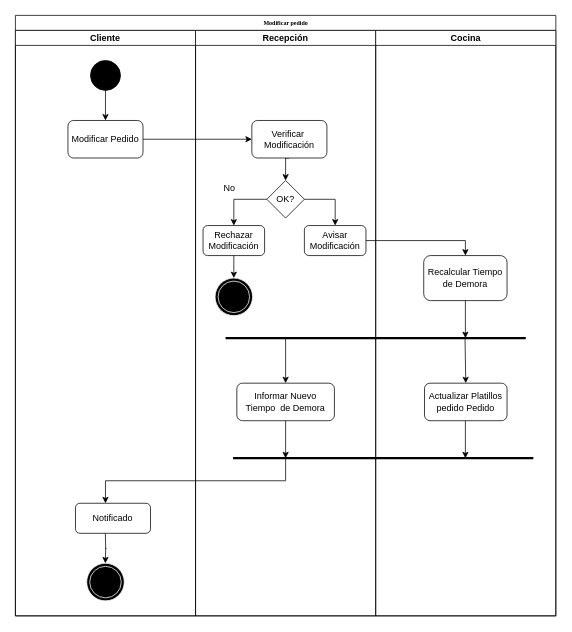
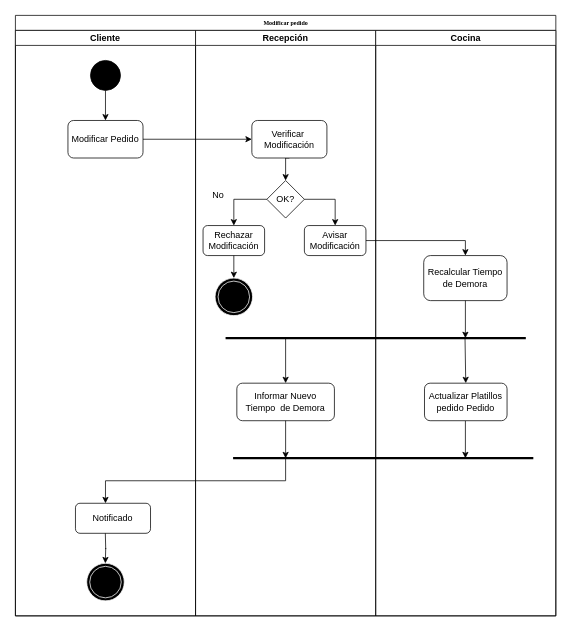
  <mxCell id="0" />
  <mxCell id="1" parent="0" />
  <mxCell id="2" value="Modificar pedido" style="swimlane;html=1;childLayout=stackLayout;startSize=20;rounded=0;shadow=0;labelBackgroundColor=none;strokeWidth=1;fontFamily=Verdana;fontSize=8;align=center;" parent="1" vertex="1"><mxGeometry x="20" y="20" width="720" height="800" as="geometry" /></mxCell>
  <mxCell id="3" value="Cliente" style="swimlane;startSize=20;" parent="2" vertex="1"><mxGeometry y="20" width="240" height="780" as="geometry" /></mxCell>
  <mxCell id="4" style="edgeStyle=orthogonalEdgeStyle;rounded=0;orthogonalLoop=1;jettySize=auto;html=1;exitX=0.5;exitY=1;exitDx=0;exitDy=0;exitPerimeter=0;entryX=0.5;entryY=0;entryDx=0;entryDy=0;" parent="3" source="5" target="6" edge="1"><mxGeometry relative="1" as="geometry" /></mxCell>
  <mxCell id="5" value="" style="verticalLabelPosition=bottom;verticalAlign=top;html=1;shape=mxgraph.flowchart.on-page_reference;fillColor=#000000;" parent="3" vertex="1"><mxGeometry x="100" y="40" width="40" height="40" as="geometry" /></mxCell>
  <mxCell id="6" value="Modificar Pedido" style="rounded=1;whiteSpace=wrap;html=1;fillColor=#FFFFFF;" parent="3" vertex="1"><mxGeometry x="70" y="120" width="100" height="50" as="geometry" /></mxCell>
  <mxCell id="7" value="" style="ellipse;shape=doubleEllipse;whiteSpace=wrap;html=1;aspect=fixed;fillColor=#000000;strokeColor=#FFFFFF;" parent="3" vertex="1"><mxGeometry x="95" y="710" width="50" height="50" as="geometry" /></mxCell>
  <mxCell id="8" value="Notificado" style="rounded=1;whiteSpace=wrap;html=1;fillColor=#FFFFFF;" vertex="1" parent="3"><mxGeometry x="80" y="630" width="100" height="40" as="geometry" /></mxCell>
  <mxCell id="9" style="edgeStyle=orthogonalEdgeStyle;rounded=0;orthogonalLoop=1;jettySize=auto;html=1;exitX=0.5;exitY=1;exitDx=0;exitDy=0;exitPerimeter=0;entryX=0.5;entryY=0;entryDx=0;entryDy=0;" edge="1" parent="3"><mxGeometry relative="1" as="geometry"><mxPoint x="119.8" y="670" as="sourcePoint" /><mxPoint x="119.8" y="710" as="targetPoint" /></mxGeometry></mxCell>
  <mxCell id="10" style="edgeStyle=orthogonalEdgeStyle;rounded=0;orthogonalLoop=1;jettySize=auto;html=1;exitX=1;exitY=0.5;exitDx=0;exitDy=0;entryX=0;entryY=0.5;entryDx=0;entryDy=0;" parent="2" source="6" target="19" edge="1"><mxGeometry relative="1" as="geometry" /></mxCell>
  <mxCell id="11" style="edgeStyle=orthogonalEdgeStyle;rounded=0;orthogonalLoop=1;jettySize=auto;html=1;exitX=1;exitY=0.5;exitDx=0;exitDy=0;entryX=0.5;entryY=0;entryDx=0;entryDy=0;" parent="2" source="21" target="29" edge="1"><mxGeometry relative="1" as="geometry" /></mxCell>
  <mxCell id="12" value="Recepción" style="swimlane;startSize=20;" parent="2" vertex="1"><mxGeometry x="240" y="20" width="240" height="780" as="geometry" /></mxCell>
  <mxCell id="13" style="edgeStyle=orthogonalEdgeStyle;rounded=0;orthogonalLoop=1;jettySize=auto;html=1;exitX=0.5;exitY=1;exitDx=0;exitDy=0;entryX=0.5;entryY=0;entryDx=0;entryDy=0;" parent="12" source="19" target="18" edge="1"><mxGeometry relative="1" as="geometry" /></mxCell>
  <mxCell id="14" value="Rechazar Modificación" style="rounded=1;whiteSpace=wrap;html=1;fillColor=#FFFFFF;" parent="12" vertex="1"><mxGeometry x="10" y="260" width="82" height="40" as="geometry" /></mxCell>
- <mxCell id="15" value="No" style="text;html=1;align=center;verticalAlign=middle;resizable=0;points=[];autosize=1;" parent="12" vertex="1"><mxGeometry x="30" y="200" width="30" height="20" as="geometry" /></mxCell>
+ <mxCell id="15" value="No" style="text;html=1;align=center;verticalAlign=middle;resizable=0;points=[];autosize=1;" parent="12" vertex="1"><mxGeometry x="15" y="210" width="30" height="20" as="geometry" /></mxCell>
  <mxCell id="16" value="" style="endArrow=none;html=1;strokeColor=#000000;strokeWidth=3;" parent="12" edge="1"><mxGeometry width="50" height="50" relative="1" as="geometry"><mxPoint x="40" y="410" as="sourcePoint" /><mxPoint x="440" y="410" as="targetPoint" /><Array as="points" /></mxGeometry></mxCell>
  <mxCell id="17" value="" style="ellipse;shape=doubleEllipse;whiteSpace=wrap;html=1;aspect=fixed;fillColor=#000000;strokeColor=#FFFFFF;" parent="12" vertex="1"><mxGeometry x="26" y="330" width="50" height="50" as="geometry" /></mxCell>
  <mxCell id="18" value="OK?" style="rhombus;whiteSpace=wrap;html=1;fillColor=#FFFFFF;" parent="12" vertex="1"><mxGeometry x="95" y="200" width="50" height="50" as="geometry" /></mxCell>
  <mxCell id="19" value="Verificar&amp;nbsp; Modificación" style="rounded=1;whiteSpace=wrap;html=1;fillColor=#FFFFFF;" parent="12" vertex="1"><mxGeometry x="75" y="120" width="100" height="50" as="geometry" /></mxCell>
  <mxCell id="20" value="Informar Nuevo &lt;br&gt;Tiempo&amp;nbsp; de Demora" style="rounded=1;whiteSpace=wrap;html=1;fillColor=#FFFFFF;" parent="12" vertex="1"><mxGeometry x="55" y="470" width="130" height="50" as="geometry" /></mxCell>
  <mxCell id="21" value="Avisar Modificación" style="rounded=1;whiteSpace=wrap;html=1;fillColor=#FFFFFF;" parent="12" vertex="1"><mxGeometry x="145" y="260" width="82" height="40" as="geometry" /></mxCell>
  <mxCell id="22" style="edgeStyle=orthogonalEdgeStyle;rounded=0;orthogonalLoop=1;jettySize=auto;html=1;exitX=1;exitY=0.5;exitDx=0;exitDy=0;entryX=0.5;entryY=0;entryDx=0;entryDy=0;" parent="12" source="18" target="21" edge="1"><mxGeometry relative="1" as="geometry"><mxPoint x="120" y="260" as="targetPoint" /></mxGeometry></mxCell>
  <mxCell id="23" style="edgeStyle=orthogonalEdgeStyle;rounded=0;orthogonalLoop=1;jettySize=auto;html=1;exitX=0;exitY=0.5;exitDx=0;exitDy=0;entryX=0.5;entryY=0;entryDx=0;entryDy=0;" parent="12" source="18" target="14" edge="1"><mxGeometry relative="1" as="geometry"><mxPoint y="260" as="targetPoint" /></mxGeometry></mxCell>
  <mxCell id="24" value="" style="endArrow=classic;html=1;strokeColor=#000000;strokeWidth=1;exitX=0.5;exitY=1;exitDx=0;exitDy=0;entryX=0.5;entryY=0;entryDx=0;entryDy=0;" parent="12" source="14" target="17" edge="1"><mxGeometry width="50" height="50" relative="1" as="geometry"><mxPoint x="220" y="490" as="sourcePoint" /><mxPoint x="270" y="440" as="targetPoint" /></mxGeometry></mxCell>
  <mxCell id="25" value="" style="endArrow=none;html=1;strokeColor=#000000;strokeWidth=3;" parent="12" edge="1"><mxGeometry width="50" height="50" relative="1" as="geometry"><mxPoint x="50" y="570" as="sourcePoint" /><mxPoint x="450" y="570" as="targetPoint" /><Array as="points"><mxPoint x="340" y="570" /></Array></mxGeometry></mxCell>
  <mxCell id="26" style="edgeStyle=orthogonalEdgeStyle;rounded=0;orthogonalLoop=1;jettySize=auto;html=1;" edge="1" parent="12"><mxGeometry relative="1" as="geometry"><mxPoint x="-120" y="630" as="targetPoint" /><mxPoint x="120" y="570" as="sourcePoint" /><Array as="points"><mxPoint x="120" y="600" /><mxPoint x="-120" y="600" /></Array></mxGeometry></mxCell>
  <mxCell id="27" value="Cocina" style="swimlane;startSize=20;" parent="2" vertex="1"><mxGeometry x="480" y="20" width="240" height="780" as="geometry" /></mxCell>
  <mxCell id="28" value="" style="endArrow=classic;html=1;strokeColor=#000000;strokeWidth=1;exitX=0.5;exitY=1;exitDx=0;exitDy=0;" parent="27" edge="1"><mxGeometry width="50" height="50" relative="1" as="geometry"><mxPoint x="119.5" y="520" as="sourcePoint" /><mxPoint x="119.5" y="570" as="targetPoint" /></mxGeometry></mxCell>
  <mxCell id="29" value="Recalcular Tiempo de Demora" style="rounded=1;whiteSpace=wrap;html=1;fillColor=#FFFFFF;" parent="27" vertex="1"><mxGeometry x="64" y="300" width="111" height="60" as="geometry" /></mxCell>
  <mxCell id="30" value="" style="endArrow=classic;html=1;strokeColor=#000000;strokeWidth=1;entryX=0.5;entryY=0;entryDx=0;entryDy=0;" parent="27" edge="1"><mxGeometry width="50" height="50" relative="1" as="geometry"><mxPoint x="119.5" y="360" as="sourcePoint" /><mxPoint x="119.5" y="410" as="targetPoint" /></mxGeometry></mxCell>
  <mxCell id="31" value="Actualizar Platillos&lt;br&gt;pedido Pedido" style="rounded=1;whiteSpace=wrap;html=1;fillColor=#FFFFFF;" parent="27" vertex="1"><mxGeometry x="65" y="470" width="110" height="50" as="geometry" /></mxCell>
  <mxCell id="32" value="" style="endArrow=classic;html=1;strokeColor=#000000;strokeWidth=1;entryX=0.5;entryY=0;entryDx=0;entryDy=0;" parent="1" target="20" edge="1"><mxGeometry width="50" height="50" relative="1" as="geometry"><mxPoint x="380" y="450" as="sourcePoint" /><mxPoint x="580" y="430" as="targetPoint" /></mxGeometry></mxCell>
  <mxCell id="33" value="" style="endArrow=classic;html=1;strokeColor=#000000;strokeWidth=1;entryX=0.5;entryY=0;entryDx=0;entryDy=0;" parent="1" target="31" edge="1"><mxGeometry width="50" height="50" relative="1" as="geometry"><mxPoint x="619" y="450" as="sourcePoint" /><mxPoint x="580" y="430" as="targetPoint" /></mxGeometry></mxCell>
  <mxCell id="34" value="" style="endArrow=classic;html=1;strokeColor=#000000;strokeWidth=1;exitX=0.5;exitY=1;exitDx=0;exitDy=0;" parent="1" source="20" edge="1"><mxGeometry width="50" height="50" relative="1" as="geometry"><mxPoint x="400" y="570" as="sourcePoint" /><mxPoint x="380" y="610" as="targetPoint" /></mxGeometry></mxCell>
